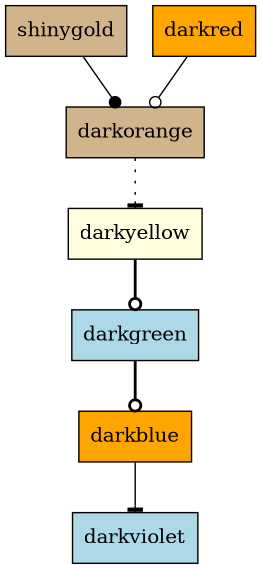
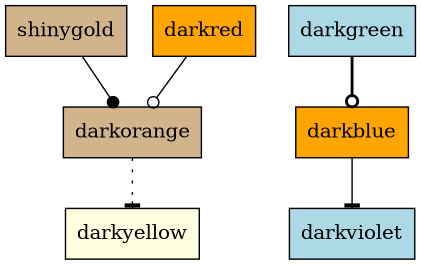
  digraph {
    node [fillcolor=tan shape=box style=filled]
    edge [arrowhead=odot style=solid]
    shinygold
    darkorange
    darkred [fillcolor=orange]
    darkyellow [fillcolor=lightyellow]
    darkgreen [fillcolor=lightblue]
    darkblue [fillcolor=orange]
    darkviolet [fillcolor=lightblue]
    shinygold -> darkorange [arrowhead=dot]
    darkorange -> darkyellow [arrowhead=tee style=dotted]
    darkred -> darkorange
-   darkyellow -> darkgreen [style=bold]
    darkgreen -> darkblue [style=bold]
    darkblue -> darkviolet [arrowhead=tee]
  }
